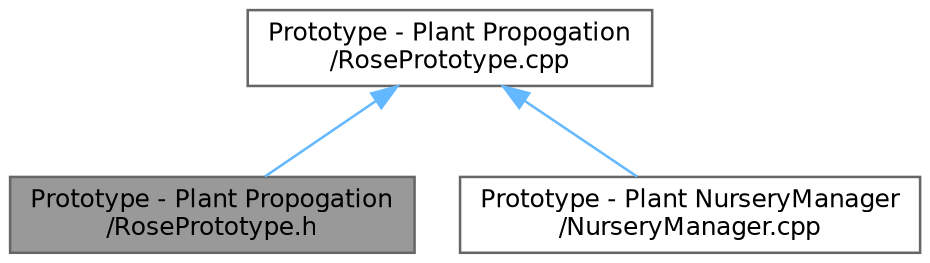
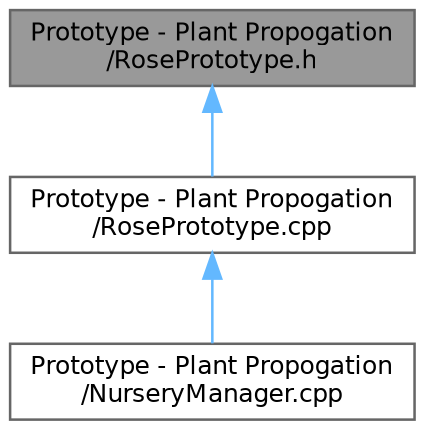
  digraph {
    node [color=grey40 fillcolor=white fontname=Helvetica fontsize=10 shape=box style=filled]
    edge [color=steelblue1 dir=back fontname=Helvetica fontsize=10 labelfontname=Helvetica labelfontsize=10 style=solid]
    n1 [color=gray40 fillcolor=grey60 fontcolor=black height=0.2 label="Prototype - Plant Propogation\l/RosePrototype.h" width=0.4]
    n2 [height=0.2 label="Prototype - Plant Propogation\l/RosePrototype.cpp" width=0.4]
-   n3 [height=0.2 label="Prototype - Plant NurseryManager\l/NurseryManager.cpp" width=0.4]
-   n2 -> n1
+   n3 [height=0.2 label="Prototype - Plant Propogation\l/NurseryManager.cpp" width=0.4]
+   n1 -> n2
    n2 -> n3
  }
